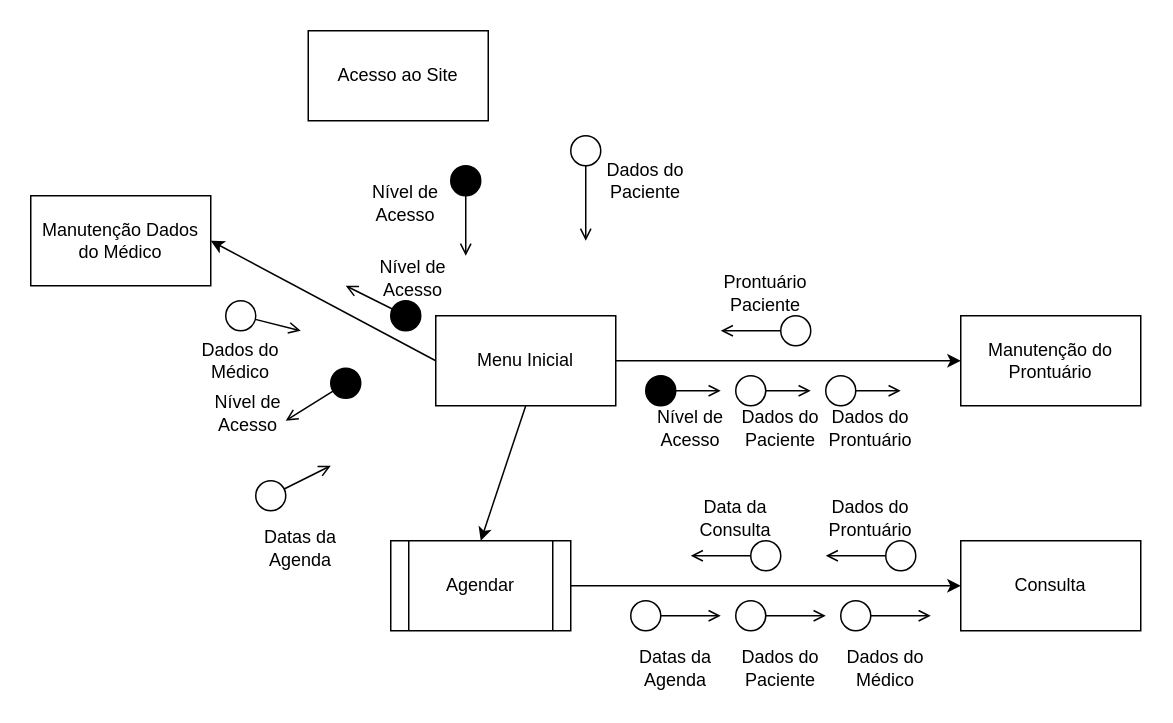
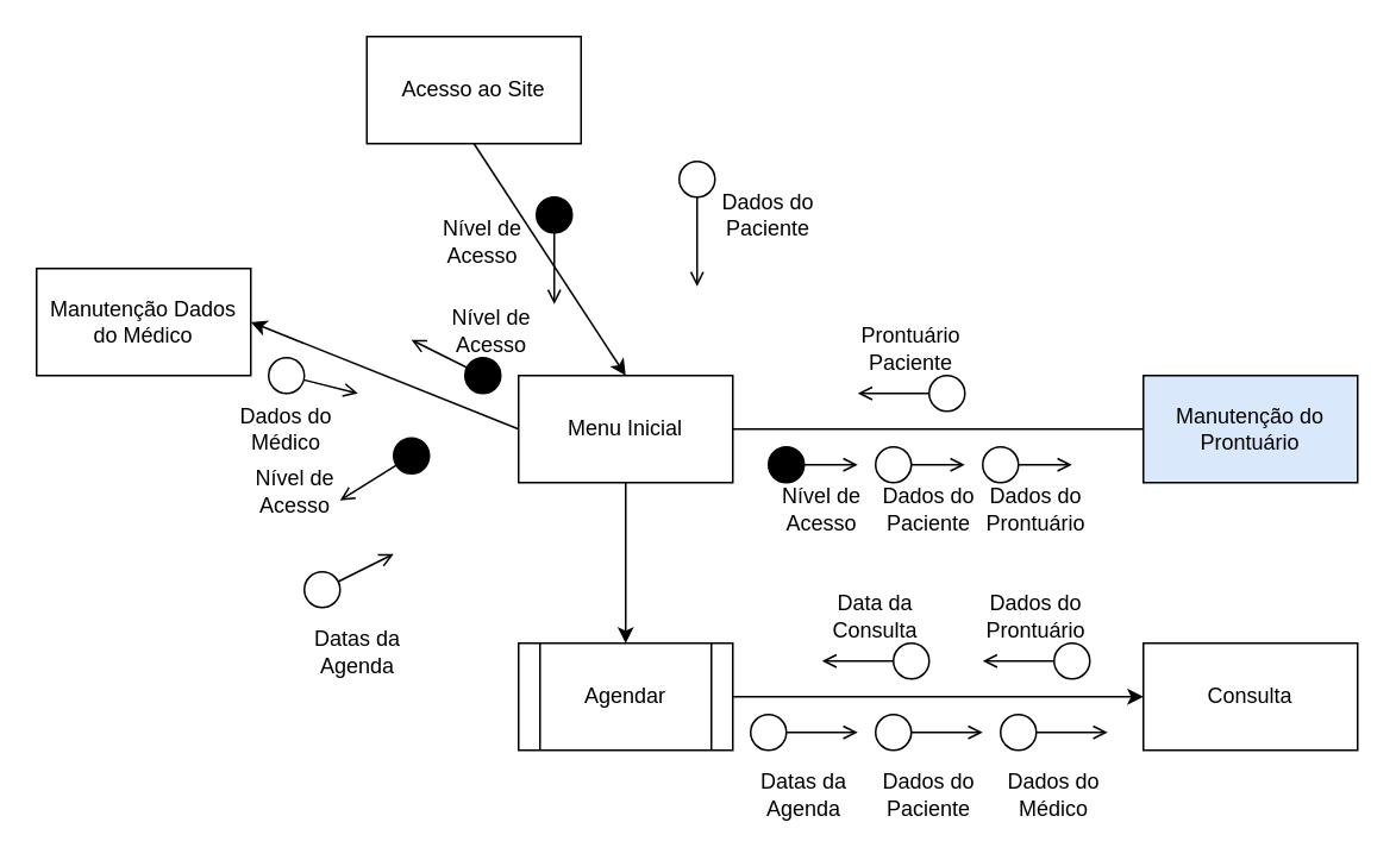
  <mxCell id="0" />
  <mxCell id="1" parent="0" />
  <mxCell id="2" value="" style="ellipse;html=1;fontStyle=0;fillColor=#000000;" vertex="1" parent="1"><mxGeometry x="300" y="110" width="20" height="20" as="geometry" /></mxCell>
  <mxCell id="3" value="" style="endArrow=open;html=1;rounded=0;align=center;verticalAlign=top;endFill=0;labelBackgroundColor=none;endSize=6;" edge="1" source="2" parent="1"><mxGeometry relative="1" as="geometry"><mxPoint x="310" y="170" as="targetPoint" /></mxGeometry></mxCell>
  <mxCell id="4" value="" style="ellipse;html=1;fontStyle=0;fillColor=#ffffff;" vertex="1" parent="1"><mxGeometry x="380" y="90" width="20" height="20" as="geometry" /></mxCell>
  <mxCell id="5" value="" style="endArrow=open;html=1;rounded=0;align=center;verticalAlign=top;endFill=0;labelBackgroundColor=none;endSize=6;" edge="1" parent="1" source="4"><mxGeometry relative="1" as="geometry"><mxPoint x="390" y="160" as="targetPoint" /><mxPoint x="340" y="370" as="sourcePoint" /></mxGeometry></mxCell>
- <mxCell id="6" value="Agendar" style="shape=process;whiteSpace=wrap;html=1;backgroundOutline=1;" vertex="1" parent="1"><mxGeometry x="260" y="360" width="120" height="60" as="geometry" /></mxCell>
+ <mxCell id="6" value="Agendar" style="shape=process;whiteSpace=wrap;html=1;backgroundOutline=1;" vertex="1" parent="1"><mxGeometry x="290" y="360" width="120" height="60" as="geometry" /></mxCell>
  <mxCell id="7" value="Acesso ao Site" style="rounded=0;whiteSpace=wrap;html=1;" vertex="1" parent="1"><mxGeometry x="205" y="20" width="120" height="60" as="geometry" /></mxCell>
+ <mxCell id="8" value="" style="endArrow=classic;html=1;rounded=0;exitX=0.5;exitY=1;exitDx=0;exitDy=0;entryX=0.5;entryY=0;entryDx=0;entryDy=0;" edge="1" parent="1" source="7" target="11"><mxGeometry width="50" height="50" relative="1" as="geometry"><mxPoint x="325" y="160" as="sourcePoint" /><mxPoint x="350" y="200" as="targetPoint" /></mxGeometry></mxCell>
  <mxCell id="9" value="Nível de Acesso" style="text;html=1;strokeColor=none;fillColor=none;align=center;verticalAlign=middle;whiteSpace=wrap;rounded=0;" vertex="1" parent="1"><mxGeometry x="240" y="120" width="60" height="30" as="geometry" /></mxCell>
  <mxCell id="10" value="Dados do Paciente" style="text;html=1;strokeColor=none;fillColor=none;align=center;verticalAlign=middle;whiteSpace=wrap;rounded=0;" vertex="1" parent="1"><mxGeometry x="400" y="105" width="60" height="30" as="geometry" /></mxCell>
  <mxCell id="11" value="Menu Inicial" style="rounded=0;whiteSpace=wrap;html=1;" vertex="1" parent="1"><mxGeometry x="290" y="210" width="120" height="60" as="geometry" /></mxCell>
- <mxCell id="12" value="Manutenção do Prontuário" style="rounded=0;whiteSpace=wrap;html=1;" vertex="1" parent="1"><mxGeometry x="640" y="210" width="120" height="60" as="geometry" /></mxCell>
- <mxCell id="13" value="" style="endArrow=classic;html=1;rounded=0;exitX=1;exitY=0.5;exitDx=0;exitDy=0;entryX=0;entryY=0.5;entryDx=0;entryDy=0;" edge="1" parent="1" source="11" target="12"><mxGeometry width="50" height="50" relative="1" as="geometry"><mxPoint x="360" y="90" as="sourcePoint" /><mxPoint x="360" y="220" as="targetPoint" /></mxGeometry></mxCell>
+ <mxCell id="12" value="Manutenção do Prontuário" style="rounded=0;whiteSpace=wrap;html=1;fillColor=#dae8fc;" vertex="1" parent="1"><mxGeometry x="640" y="210" width="120" height="60" as="geometry" /></mxCell>
+ <mxCell id="13" value="" style="endArrow=none;html=1;rounded=0;exitX=1;exitY=0.5;exitDx=0;exitDy=0;entryX=0;entryY=0.5;entryDx=0;entryDy=0;" edge="1" parent="1" source="11" target="12"><mxGeometry width="50" height="50" relative="1" as="geometry"><mxPoint x="360" y="90" as="sourcePoint" /><mxPoint x="360" y="220" as="targetPoint" /></mxGeometry></mxCell>
  <mxCell id="14" value="" style="ellipse;html=1;fontStyle=0;fillColor=#ffffff;" vertex="1" parent="1"><mxGeometry x="520" y="210" width="20" height="20" as="geometry" /></mxCell>
  <mxCell id="15" value="" style="endArrow=open;html=1;rounded=0;align=center;verticalAlign=top;endFill=0;labelBackgroundColor=none;endSize=6;" edge="1" parent="1" source="14"><mxGeometry relative="1" as="geometry"><mxPoint x="480" y="220" as="targetPoint" /><mxPoint x="400" y="530" as="sourcePoint" /><Array as="points"><mxPoint x="480" y="220" /></Array></mxGeometry></mxCell>
  <mxCell id="16" value="Prontuário Paciente" style="text;html=1;strokeColor=none;fillColor=none;align=center;verticalAlign=middle;whiteSpace=wrap;rounded=0;" vertex="1" parent="1"><mxGeometry x="480" y="180" width="60" height="30" as="geometry" /></mxCell>
  <mxCell id="17" value="" style="ellipse;html=1;fontStyle=0;fillColor=#000000;" vertex="1" parent="1"><mxGeometry x="430" y="250" width="20" height="20" as="geometry" /></mxCell>
  <mxCell id="18" value="" style="endArrow=open;html=1;rounded=0;align=center;verticalAlign=top;endFill=0;labelBackgroundColor=none;endSize=6;" edge="1" parent="1" source="17"><mxGeometry relative="1" as="geometry"><mxPoint x="480" y="260" as="targetPoint" /></mxGeometry></mxCell>
  <mxCell id="19" value="Nível de Acesso" style="text;html=1;strokeColor=none;fillColor=none;align=center;verticalAlign=middle;whiteSpace=wrap;rounded=0;" vertex="1" parent="1"><mxGeometry x="430" y="270" width="60" height="30" as="geometry" /></mxCell>
  <mxCell id="20" value="" style="ellipse;html=1;fontStyle=0;fillColor=#000000;" vertex="1" parent="1"><mxGeometry x="220" y="245" width="20" height="20" as="geometry" /></mxCell>
  <mxCell id="21" value="" style="endArrow=open;html=1;rounded=0;align=center;verticalAlign=top;endFill=0;labelBackgroundColor=none;endSize=6;" edge="1" parent="1" source="20"><mxGeometry relative="1" as="geometry"><mxPoint x="190" y="280" as="targetPoint" /></mxGeometry></mxCell>
  <mxCell id="22" value="Nível de Acesso" style="text;html=1;strokeColor=none;fillColor=none;align=center;verticalAlign=middle;whiteSpace=wrap;rounded=0;" vertex="1" parent="1"><mxGeometry x="140" y="260" width="50" height="30" as="geometry" /></mxCell>
  <mxCell id="23" value="" style="ellipse;html=1;fontStyle=0;fillColor=#ffffff;" vertex="1" parent="1"><mxGeometry x="170" y="320" width="20" height="20" as="geometry" /></mxCell>
  <mxCell id="24" value="" style="endArrow=open;html=1;rounded=0;align=center;verticalAlign=top;endFill=0;labelBackgroundColor=none;endSize=6;" edge="1" parent="1" source="23"><mxGeometry relative="1" as="geometry"><mxPoint x="220" y="310" as="targetPoint" /><mxPoint x="130" y="620" as="sourcePoint" /></mxGeometry></mxCell>
  <mxCell id="25" value="Datas da Agenda" style="text;html=1;strokeColor=none;fillColor=none;align=center;verticalAlign=middle;whiteSpace=wrap;rounded=0;" vertex="1" parent="1"><mxGeometry x="170" y="350" width="60" height="30" as="geometry" /></mxCell>
  <mxCell id="26" value="" style="endArrow=classic;html=1;rounded=0;exitX=0.5;exitY=1;exitDx=0;exitDy=0;entryX=0.5;entryY=0;entryDx=0;entryDy=0;" edge="1" parent="1" source="11" target="6"><mxGeometry width="50" height="50" relative="1" as="geometry"><mxPoint x="370" y="100" as="sourcePoint" /><mxPoint x="370" y="230" as="targetPoint" /></mxGeometry></mxCell>
  <mxCell id="27" value="" style="endArrow=classic;html=1;rounded=0;exitX=1;exitY=0.5;exitDx=0;exitDy=0;entryX=0;entryY=0.5;entryDx=0;entryDy=0;" edge="1" parent="1" source="6" target="34"><mxGeometry width="50" height="50" relative="1" as="geometry"><mxPoint x="450" y="410" as="sourcePoint" /><mxPoint x="560" y="390" as="targetPoint" /></mxGeometry></mxCell>
  <mxCell id="28" value="" style="ellipse;html=1;fontStyle=0;fillColor=#ffffff;" vertex="1" parent="1"><mxGeometry x="420" y="400" width="20" height="20" as="geometry" /></mxCell>
  <mxCell id="29" value="" style="endArrow=open;html=1;rounded=0;align=center;verticalAlign=top;endFill=0;labelBackgroundColor=none;endSize=6;" edge="1" parent="1" source="28"><mxGeometry relative="1" as="geometry"><mxPoint x="480" y="410" as="targetPoint" /><mxPoint x="380" y="700" as="sourcePoint" /></mxGeometry></mxCell>
  <mxCell id="30" value="Datas da Agenda" style="text;html=1;strokeColor=none;fillColor=none;align=center;verticalAlign=middle;whiteSpace=wrap;rounded=0;" vertex="1" parent="1"><mxGeometry x="420" y="430" width="60" height="30" as="geometry" /></mxCell>
  <mxCell id="31" value="" style="ellipse;html=1;fontStyle=0;fillColor=#ffffff;" vertex="1" parent="1"><mxGeometry x="490" y="400" width="20" height="20" as="geometry" /></mxCell>
  <mxCell id="32" value="" style="endArrow=open;html=1;rounded=0;align=center;verticalAlign=top;endFill=0;labelBackgroundColor=none;endSize=6;" edge="1" parent="1" source="31"><mxGeometry relative="1" as="geometry"><mxPoint x="550" y="410" as="targetPoint" /><mxPoint x="450" y="700" as="sourcePoint" /></mxGeometry></mxCell>
  <mxCell id="33" value="Dados do Paciente" style="text;html=1;strokeColor=none;fillColor=none;align=center;verticalAlign=middle;whiteSpace=wrap;rounded=0;" vertex="1" parent="1"><mxGeometry x="490" y="430" width="60" height="30" as="geometry" /></mxCell>
  <mxCell id="34" value="Consulta" style="rounded=0;whiteSpace=wrap;html=1;" vertex="1" parent="1"><mxGeometry x="640" y="360" width="120" height="60" as="geometry" /></mxCell>
  <mxCell id="35" value="" style="ellipse;html=1;fontStyle=0;fillColor=#ffffff;" vertex="1" parent="1"><mxGeometry x="500" y="360" width="20" height="20" as="geometry" /></mxCell>
  <mxCell id="36" value="" style="endArrow=open;html=1;rounded=0;align=center;verticalAlign=top;endFill=0;labelBackgroundColor=none;endSize=6;" edge="1" parent="1" source="35"><mxGeometry relative="1" as="geometry"><mxPoint x="460" y="370" as="targetPoint" /><mxPoint x="410" y="660" as="sourcePoint" /></mxGeometry></mxCell>
  <mxCell id="37" value="Data da Consulta" style="text;html=1;strokeColor=none;fillColor=none;align=center;verticalAlign=middle;whiteSpace=wrap;rounded=0;" vertex="1" parent="1"><mxGeometry x="460" y="330" width="60" height="30" as="geometry" /></mxCell>
  <mxCell id="38" value="" style="ellipse;html=1;fontStyle=0;fillColor=#ffffff;" vertex="1" parent="1"><mxGeometry x="490" y="250" width="20" height="20" as="geometry" /></mxCell>
  <mxCell id="39" value="" style="endArrow=open;html=1;rounded=0;align=center;verticalAlign=top;endFill=0;labelBackgroundColor=none;endSize=6;" edge="1" parent="1" source="38"><mxGeometry relative="1" as="geometry"><mxPoint x="540" y="260" as="targetPoint" /><mxPoint x="450" y="550" as="sourcePoint" /></mxGeometry></mxCell>
  <mxCell id="40" value="Dados do Paciente" style="text;html=1;strokeColor=none;fillColor=none;align=center;verticalAlign=middle;whiteSpace=wrap;rounded=0;" vertex="1" parent="1"><mxGeometry x="490" y="270" width="60" height="30" as="geometry" /></mxCell>
  <mxCell id="41" value="" style="endArrow=classic;html=1;rounded=0;exitX=0;exitY=0.5;exitDx=0;exitDy=0;entryX=1;entryY=0.5;entryDx=0;entryDy=0;" edge="1" parent="1" source="11" target="42"><mxGeometry width="50" height="50" relative="1" as="geometry"><mxPoint x="300" y="250" as="sourcePoint" /><mxPoint x="130" y="180" as="targetPoint" /></mxGeometry></mxCell>
- <mxCell id="42" value="Manutenção Dados do Médico" style="rounded=0;whiteSpace=wrap;html=1;" vertex="1" parent="1"><mxGeometry x="20" y="130" width="120" height="60" as="geometry" /></mxCell>
+ <mxCell id="42" value="Manutenção Dados do Médico" style="rounded=0;whiteSpace=wrap;html=1;" vertex="1" parent="1"><mxGeometry x="20" y="150" width="120" height="60" as="geometry" /></mxCell>
  <mxCell id="43" value="" style="ellipse;html=1;fontStyle=0;fillColor=#000000;" vertex="1" parent="1"><mxGeometry x="260" y="200" width="20" height="20" as="geometry" /></mxCell>
  <mxCell id="44" value="" style="endArrow=open;html=1;rounded=0;align=center;verticalAlign=top;endFill=0;labelBackgroundColor=none;endSize=6;" edge="1" parent="1" source="43"><mxGeometry relative="1" as="geometry"><mxPoint x="230" y="190" as="targetPoint" /></mxGeometry></mxCell>
  <mxCell id="45" value="Nível de Acesso" style="text;html=1;strokeColor=none;fillColor=none;align=center;verticalAlign=middle;whiteSpace=wrap;rounded=0;" vertex="1" parent="1"><mxGeometry x="250" y="170" width="50" height="30" as="geometry" /></mxCell>
  <mxCell id="46" value="" style="ellipse;html=1;fontStyle=0;fillColor=#ffffff;" vertex="1" parent="1"><mxGeometry x="150" y="200" width="20" height="20" as="geometry" /></mxCell>
  <mxCell id="47" value="" style="endArrow=open;html=1;rounded=0;align=center;verticalAlign=top;endFill=0;labelBackgroundColor=none;endSize=6;" edge="1" parent="1" source="46"><mxGeometry relative="1" as="geometry"><mxPoint x="200" y="220" as="targetPoint" /><mxPoint x="100" y="400" as="sourcePoint" /></mxGeometry></mxCell>
  <mxCell id="48" value="Dados do Médico" style="text;html=1;strokeColor=none;fillColor=none;align=center;verticalAlign=middle;whiteSpace=wrap;rounded=0;" vertex="1" parent="1"><mxGeometry x="130" y="225" width="60" height="30" as="geometry" /></mxCell>
  <mxCell id="49" value="" style="ellipse;html=1;fontStyle=0;fillColor=#ffffff;" vertex="1" parent="1"><mxGeometry x="560" y="400" width="20" height="20" as="geometry" /></mxCell>
  <mxCell id="50" value="" style="endArrow=open;html=1;rounded=0;align=center;verticalAlign=top;endFill=0;labelBackgroundColor=none;endSize=6;" edge="1" parent="1" source="49"><mxGeometry relative="1" as="geometry"><mxPoint x="620" y="410" as="targetPoint" /><mxPoint x="520" y="700" as="sourcePoint" /></mxGeometry></mxCell>
  <mxCell id="51" value="Dados do Médico" style="text;html=1;strokeColor=none;fillColor=none;align=center;verticalAlign=middle;whiteSpace=wrap;rounded=0;" vertex="1" parent="1"><mxGeometry x="560" y="430" width="60" height="30" as="geometry" /></mxCell>
  <mxCell id="52" value="" style="ellipse;html=1;fontStyle=0;fillColor=#ffffff;" vertex="1" parent="1"><mxGeometry x="590" y="360" width="20" height="20" as="geometry" /></mxCell>
  <mxCell id="53" value="" style="endArrow=open;html=1;rounded=0;align=center;verticalAlign=top;endFill=0;labelBackgroundColor=none;endSize=6;" edge="1" parent="1" source="52"><mxGeometry relative="1" as="geometry"><mxPoint x="550" y="370" as="targetPoint" /><mxPoint x="500" y="660" as="sourcePoint" /></mxGeometry></mxCell>
  <mxCell id="54" value="Dados do Prontuário" style="text;html=1;strokeColor=none;fillColor=none;align=center;verticalAlign=middle;whiteSpace=wrap;rounded=0;" vertex="1" parent="1"><mxGeometry x="550" y="330" width="60" height="30" as="geometry" /></mxCell>
  <mxCell id="55" value="" style="ellipse;html=1;fontStyle=0;fillColor=#ffffff;" vertex="1" parent="1"><mxGeometry x="550" y="250" width="20" height="20" as="geometry" /></mxCell>
  <mxCell id="56" value="" style="endArrow=open;html=1;rounded=0;align=center;verticalAlign=top;endFill=0;labelBackgroundColor=none;endSize=6;" edge="1" parent="1" source="55"><mxGeometry relative="1" as="geometry"><mxPoint x="600" y="260" as="targetPoint" /><mxPoint x="500" y="485" as="sourcePoint" /></mxGeometry></mxCell>
  <mxCell id="57" value="Dados do Prontuário" style="text;html=1;strokeColor=none;fillColor=none;align=center;verticalAlign=middle;whiteSpace=wrap;rounded=0;" vertex="1" parent="1"><mxGeometry x="550" y="270" width="60" height="30" as="geometry" /></mxCell>
